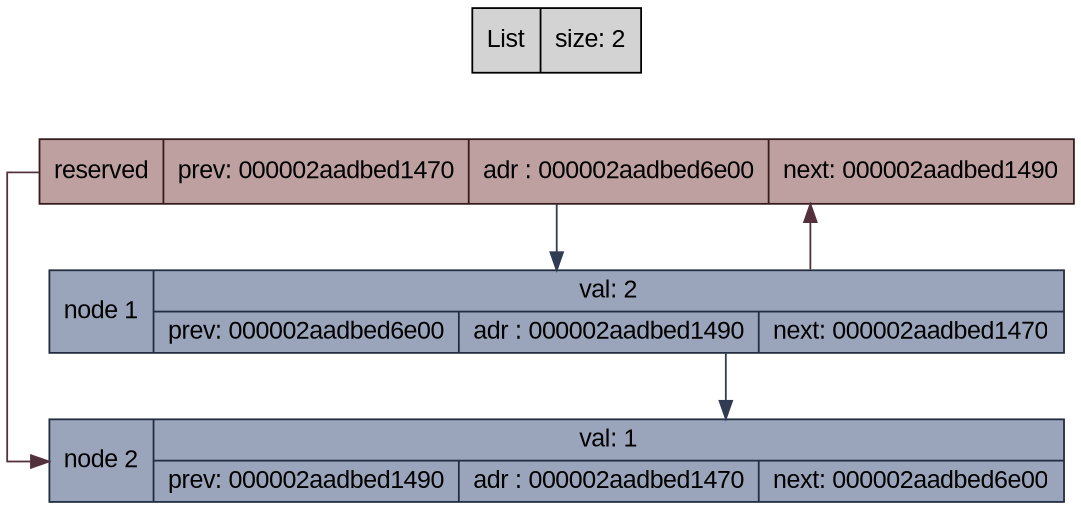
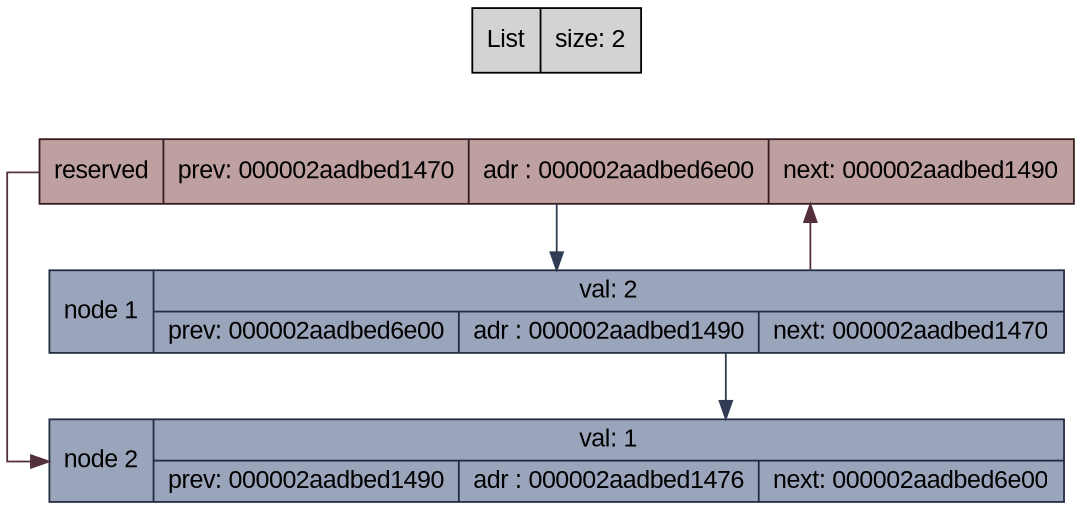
  digraph {
    fontname="Liberation Sans"
    rankdir=TB
    splines=ortho
    node [fontname="Liberation Sans" shape=record style=filled color="#232D42" fillcolor="#9AA5BB"]
    edge [fontname="Liberation Sans" constraint=false]
    n1 [label="List | size: 2 " color="" fillcolor=""]
    n2 [color="#361C1C" fillcolor="#BEA0A0" label="reserved|prev: 000002aadbed1470|adr : 000002aadbed6e00|next: 000002aadbed1490"]
    n3 [label="node 1|{val: 2|{prev: 000002aadbed6e00|adr : 000002aadbed1490|next: 000002aadbed1470}}"]
-   n4 [label="node 2|{val: 1|{prev: 000002aadbed1490|adr : 000002aadbed1470|next: 000002aadbed6e00}}"]
+   n4 [label="node 2|{val: 1|{prev: 000002aadbed1490|adr : 000002aadbed1476|next: 000002aadbed6e00}}"]
    n1 -> n2 [style=invis weight=100 constraint=""]
    n2 -> n3 [style=invis weight=100 constraint=""]
    n2 -> n3 [color="#303C54"]
    n2 -> n4 [color="#54303c"]
    n3 -> n2 [color="#54303c"]
    n3 -> n4 [style=invis weight=100 constraint=""]
    n3 -> n4 [color="#303C54"]
  }
